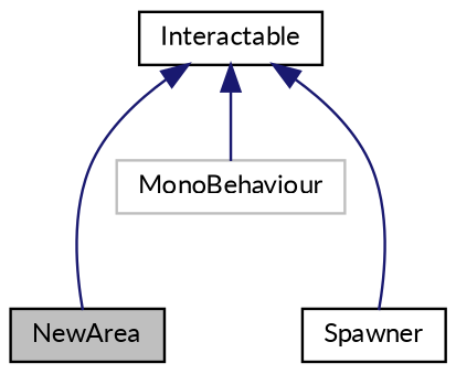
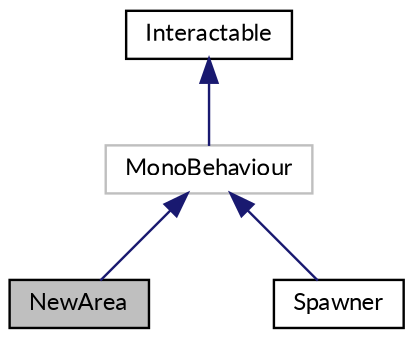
  digraph {
    fontname=Lato
    node [color=black fillcolor=white fontname=Lato fontsize=10 shape=record style=filled]
    edge [color=midnightblue dir=back fontname=Lato fontsize=10 labelfontname=Helvetica labelfontsize=10 style=solid]
    n1 [fillcolor=grey75 fontcolor=black height=0.2 label=NewArea width=0.4]
    n2 [height=0.2 label=Interactable width=0.4]
    n3 [color=grey75 height=0.2 label=MonoBehaviour width=0.4]
    n4 [height=0.2 label=Spawner width=0.4]
-   n2 -> n1
+   n3 -> n1
    n2 -> n3
-   n2 -> n4
+   n3 -> n4
  }
